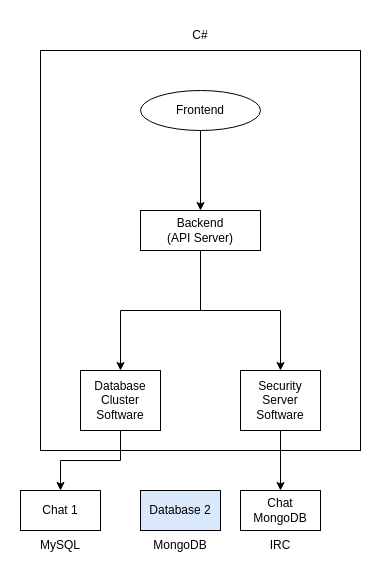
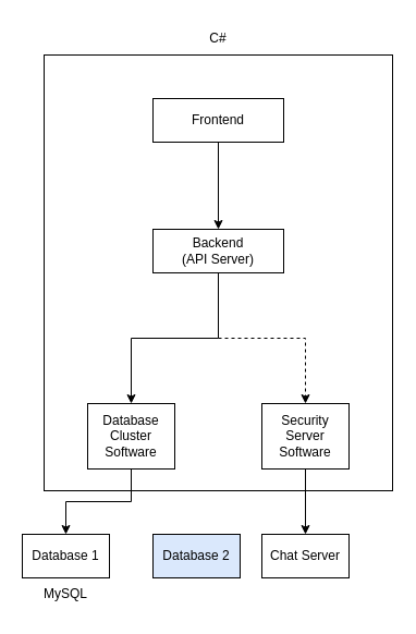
  <mxCell id="0" />
  <mxCell id="1" parent="0" />
  <mxCell id="2" style="edgeStyle=orthogonalEdgeStyle;rounded=0;orthogonalLoop=1;jettySize=auto;html=1;" edge="1" parent="1" source="3" target="12"><mxGeometry relative="1" as="geometry" /></mxCell>
  <mxCell id="3" value="&lt;div&gt;Database&lt;/div&gt;Cluster&lt;br&gt;Software" style="rounded=0;whiteSpace=wrap;html=1;" vertex="1" parent="1"><mxGeometry x="80" y="370" width="80" height="60" as="geometry" /></mxCell>
- <mxCell id="4" value="Chat MongoDB" style="rounded=0;whiteSpace=wrap;html=1;" vertex="1" parent="1"><mxGeometry x="240" y="490" width="80" height="40" as="geometry" /></mxCell>
- <mxCell id="5" style="edgeStyle=orthogonalEdgeStyle;rounded=0;orthogonalLoop=1;jettySize=auto;html=1;" edge="1" parent="1" source="7" target="11"><mxGeometry relative="1" as="geometry" /></mxCell>
+ <mxCell id="4" value="Chat Server" style="rounded=0;whiteSpace=wrap;html=1;" vertex="1" parent="1"><mxGeometry x="240" y="490" width="80" height="40" as="geometry" /></mxCell>
+ <mxCell id="5" style="edgeStyle=orthogonalEdgeStyle;rounded=0;orthogonalLoop=1;jettySize=auto;html=1;dashed=1;" edge="1" parent="1" source="7" target="11"><mxGeometry relative="1" as="geometry" /></mxCell>
  <mxCell id="6" style="edgeStyle=orthogonalEdgeStyle;rounded=0;orthogonalLoop=1;jettySize=auto;html=1;" edge="1" parent="1" source="7" target="3"><mxGeometry relative="1" as="geometry" /></mxCell>
  <mxCell id="7" value="&lt;div&gt;Backend&lt;/div&gt;&lt;div&gt;(API Server)&lt;br&gt;&lt;/div&gt;" style="rounded=0;whiteSpace=wrap;html=1;" vertex="1" parent="1"><mxGeometry x="140" y="210" width="120" height="40" as="geometry" /></mxCell>
  <mxCell id="8" style="edgeStyle=orthogonalEdgeStyle;rounded=0;orthogonalLoop=1;jettySize=auto;html=1;" edge="1" parent="1" source="9" target="7"><mxGeometry relative="1" as="geometry" /></mxCell>
- <mxCell id="9" value="Frontend" style="ellipse;whiteSpace=wrap;html=1;" vertex="1" parent="1"><mxGeometry x="140" y="90" width="120" height="40" as="geometry" /></mxCell>
+ <mxCell id="9" value="Frontend" style="rounded=0;whiteSpace=wrap;html=1;" vertex="1" parent="1"><mxGeometry x="140" y="90" width="120" height="40" as="geometry" /></mxCell>
  <mxCell id="10" style="edgeStyle=orthogonalEdgeStyle;rounded=0;orthogonalLoop=1;jettySize=auto;html=1;" edge="1" parent="1" source="11" target="4"><mxGeometry relative="1" as="geometry" /></mxCell>
  <mxCell id="11" value="Security Server Software" style="rounded=0;whiteSpace=wrap;html=1;" vertex="1" parent="1"><mxGeometry x="240" y="370" width="80" height="60" as="geometry" /></mxCell>
- <mxCell id="12" value="&lt;div&gt;Chat 1&lt;/div&gt;" style="rounded=0;whiteSpace=wrap;html=1;" vertex="1" parent="1"><mxGeometry x="20" y="490" width="80" height="40" as="geometry" /></mxCell>
+ <mxCell id="12" value="&lt;div&gt;Database 1&lt;/div&gt;" style="rounded=0;whiteSpace=wrap;html=1;" vertex="1" parent="1"><mxGeometry x="20" y="490" width="80" height="40" as="geometry" /></mxCell>
  <mxCell id="13" value="&lt;div&gt;Database 2&lt;/div&gt;" style="rounded=0;whiteSpace=wrap;html=1;fillColor=#dae8fc;" vertex="1" parent="1"><mxGeometry x="140" y="490" width="80" height="40" as="geometry" /></mxCell>
  <mxCell id="14" value="" style="rounded=0;whiteSpace=wrap;html=1;fillColor=none;" vertex="1" parent="1"><mxGeometry x="40" y="50" width="320" height="400" as="geometry" /></mxCell>
  <mxCell id="15" value="C#" style="text;html=1;strokeColor=none;fillColor=none;align=center;verticalAlign=middle;whiteSpace=wrap;rounded=0;" vertex="1" parent="1"><mxGeometry x="170" y="20" width="60" height="30" as="geometry" /></mxCell>
  <mxCell id="16" value="MySQL" style="text;html=1;strokeColor=none;fillColor=none;align=center;verticalAlign=middle;whiteSpace=wrap;rounded=0;" vertex="1" parent="1"><mxGeometry x="30" y="530" width="60" height="30" as="geometry" /></mxCell>
- <mxCell id="17" value="MongoDB" style="text;html=1;strokeColor=none;fillColor=none;align=center;verticalAlign=middle;whiteSpace=wrap;rounded=0;" vertex="1" parent="1"><mxGeometry x="150" y="530" width="60" height="30" as="geometry" /></mxCell>
- <mxCell id="18" value="IRC" style="text;html=1;strokeColor=none;fillColor=none;align=center;verticalAlign=middle;whiteSpace=wrap;rounded=0;" vertex="1" parent="1"><mxGeometry x="250" y="530" width="60" height="30" as="geometry" /></mxCell>
